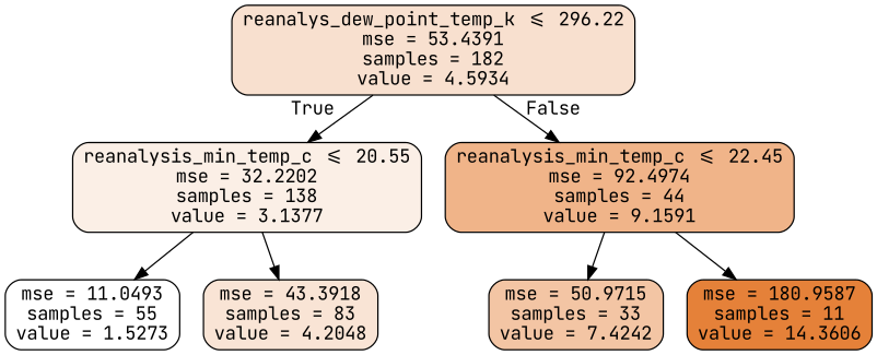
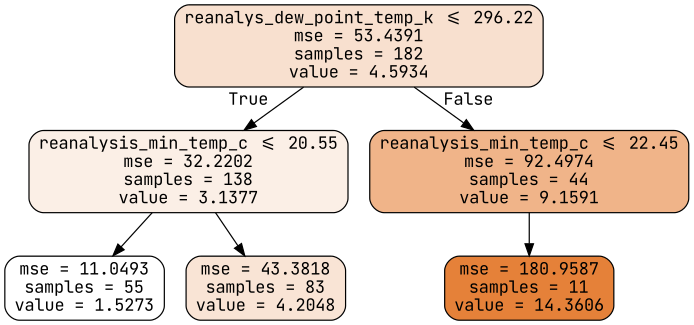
  digraph {
    fontname="JetBrains Mono"
    node [color=black fontname="JetBrains Mono" shape=box style="filled, rounded"]
    edge [fontname="JetBrains Mono"]
    n1 [fillcolor="#e581393d" label="reanalys_dew_point_temp_k <= 296.22\nmse = 53.4391\nsamples = 182\nvalue = 4.5934"]
    n2 [fillcolor="#e5813920" label="reanalysis_min_temp_c <= 20.55\nmse = 32.2202\nsamples = 138\nvalue = 3.1377"]
    n3 [fillcolor="#e5813998" label="reanalysis_min_temp_c <= 22.45\nmse = 92.4974\nsamples = 44\nvalue = 9.1591"]
    n4 [fillcolor="#e5813900" label="mse = 11.0493\nsamples = 55\nvalue = 1.5273"]
-   n5 [fillcolor="#e5813935" label="mse = 43.3918\nsamples = 83\nvalue = 4.2048"]
-   n6 [fillcolor="#e5813975" label="mse = 50.9715\nsamples = 33\nvalue = 7.4242"]
+   n5 [fillcolor="#e5813935" label="mse = 43.3818\nsamples = 83\nvalue = 4.2048"]
    n7 [fillcolor="#e58139ff" label="mse = 180.9587\nsamples = 11\nvalue = 14.3606"]
    n1 -> n2 [headlabel=True labelangle=45 labeldistance=2.5]
    n1 -> n3 [headlabel=False labelangle=-45 labeldistance=2.5]
    n2 -> n4
    n2 -> n5
-   n3 -> n6
    n3 -> n7
  }
